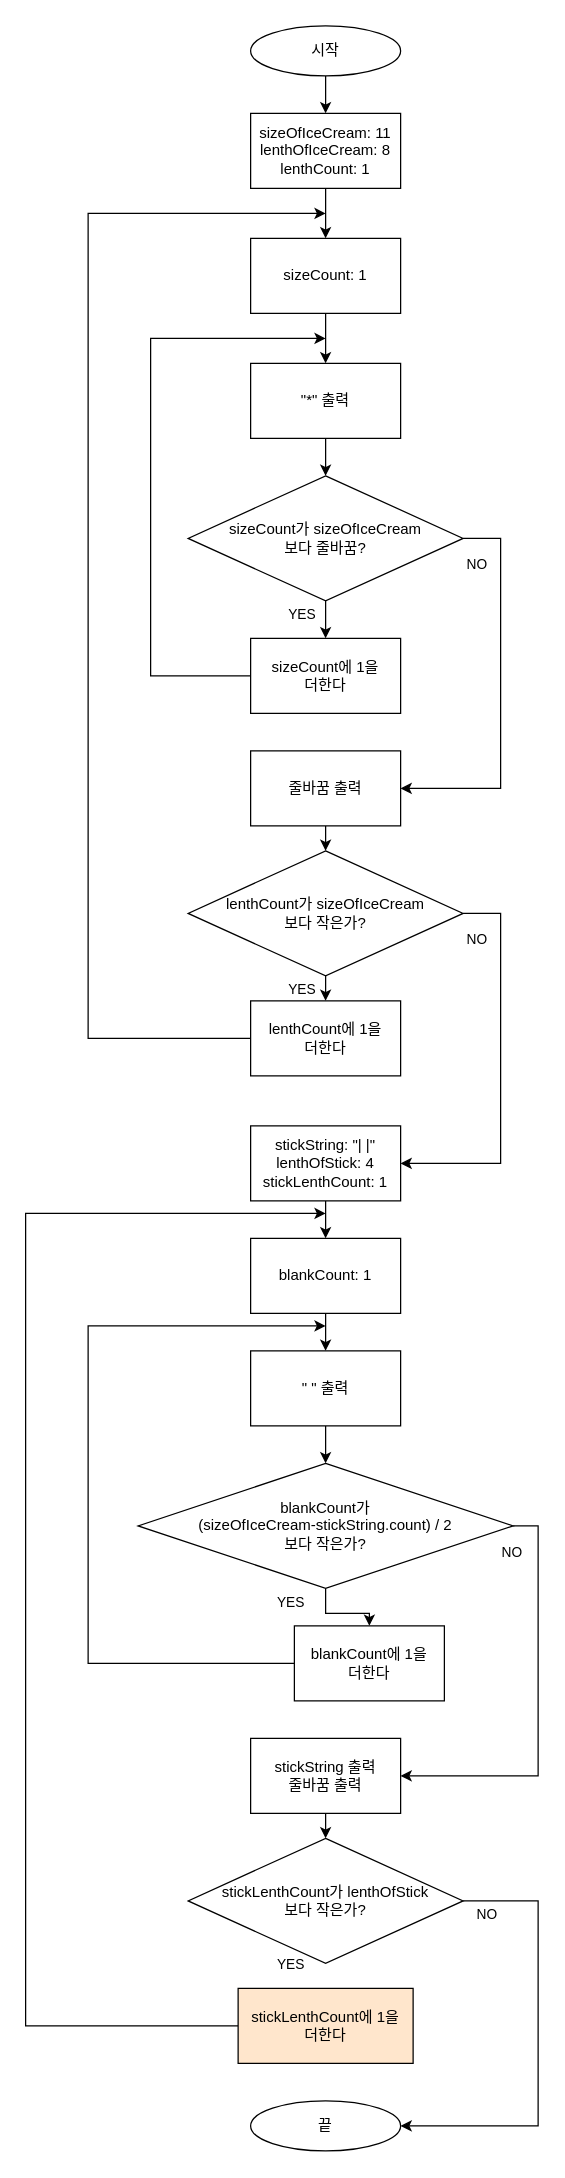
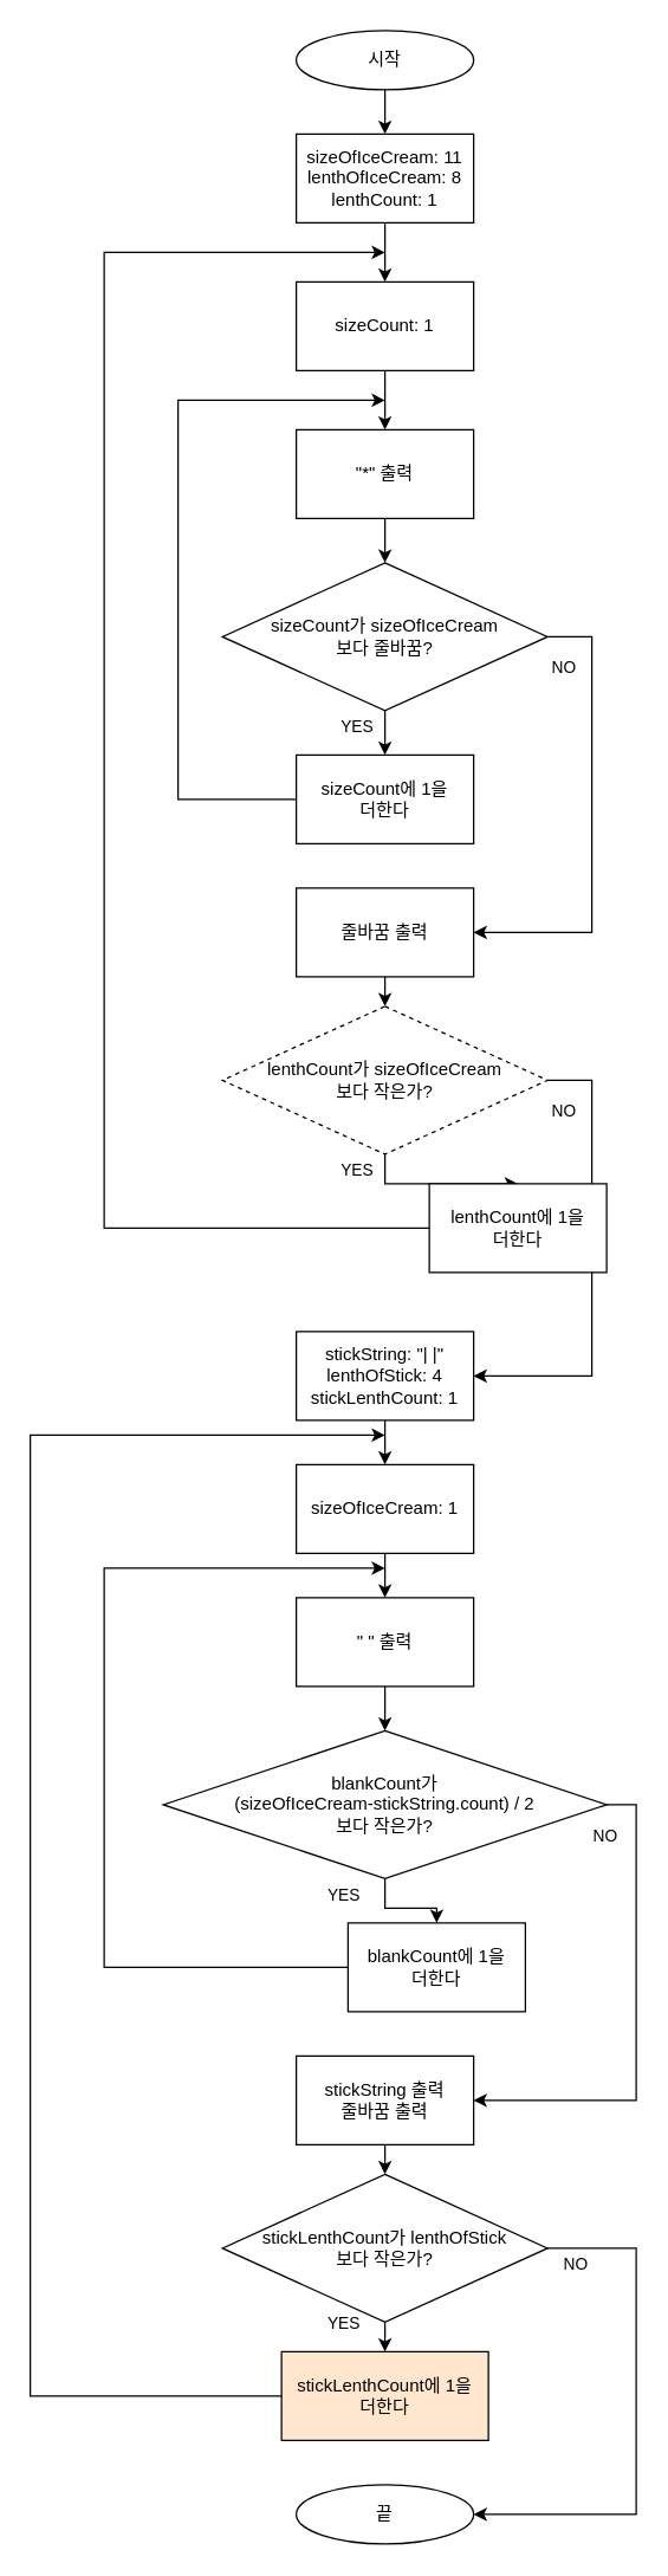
  <mxCell id="0" />
  <mxCell id="1" parent="0" />
  <mxCell id="2" value="시작" style="ellipse;whiteSpace=wrap;html=1;" vertex="1" parent="1"><mxGeometry x="200" y="20" width="120" height="40" as="geometry" /></mxCell>
  <mxCell id="3" value="sizeOfIceCream: 11&lt;br&gt;lenthOfIceCream: 8&lt;br&gt;lenthCount: 1" style="rounded=0;whiteSpace=wrap;html=1;" vertex="1" parent="1"><mxGeometry x="200" y="90" width="120" height="60" as="geometry" /></mxCell>
  <mxCell id="4" style="edgeStyle=orthogonalEdgeStyle;rounded=0;orthogonalLoop=1;jettySize=auto;html=1;exitX=0.5;exitY=1;exitDx=0;exitDy=0;entryX=0.5;entryY=0;entryDx=0;entryDy=0;" edge="1" parent="1" source="5" target="9"><mxGeometry relative="1" as="geometry" /></mxCell>
  <mxCell id="5" value="&quot;*&quot; 출력" style="rounded=0;whiteSpace=wrap;html=1;" vertex="1" parent="1"><mxGeometry x="200" y="290" width="120" height="60" as="geometry" /></mxCell>
  <mxCell id="6" value="sizeCount에 1을 &lt;br&gt;더한다" style="rounded=0;whiteSpace=wrap;html=1;" vertex="1" parent="1"><mxGeometry x="200" y="510" width="120" height="60" as="geometry" /></mxCell>
  <mxCell id="7" style="edgeStyle=orthogonalEdgeStyle;rounded=0;orthogonalLoop=1;jettySize=auto;html=1;exitX=0.5;exitY=1;exitDx=0;exitDy=0;entryX=0.5;entryY=0;entryDx=0;entryDy=0;" edge="1" parent="1" source="9" target="6"><mxGeometry relative="1" as="geometry" /></mxCell>
  <mxCell id="8" style="edgeStyle=orthogonalEdgeStyle;rounded=0;orthogonalLoop=1;jettySize=auto;html=1;exitX=1;exitY=0.5;exitDx=0;exitDy=0;entryX=1;entryY=0.5;entryDx=0;entryDy=0;" edge="1" parent="1" source="9" target="19"><mxGeometry relative="1" as="geometry"><Array as="points"><mxPoint x="400" y="430" /><mxPoint x="400" y="630" /></Array></mxGeometry></mxCell>
  <mxCell id="9" value="sizeCount가 sizeOfIceCream&lt;br&gt;보다 줄바꿈?" style="rhombus;whiteSpace=wrap;html=1;" vertex="1" parent="1"><mxGeometry x="150" y="380" width="220" height="100" as="geometry" /></mxCell>
  <mxCell id="10" value="" style="endArrow=classic;html=1;rounded=0;entryX=0.5;entryY=0;entryDx=0;entryDy=0;exitX=0.5;exitY=1;exitDx=0;exitDy=0;" edge="1" parent="1" source="2" target="3"><mxGeometry width="50" height="50" relative="1" as="geometry"><mxPoint x="240" y="130" as="sourcePoint" /><mxPoint x="290" y="80" as="targetPoint" /></mxGeometry></mxCell>
  <mxCell id="11" value="" style="edgeStyle=elbowEdgeStyle;elbow=horizontal;endArrow=classic;html=1;rounded=0;exitX=0;exitY=0.5;exitDx=0;exitDy=0;" edge="1" parent="1" source="6"><mxGeometry width="50" height="50" relative="1" as="geometry"><mxPoint x="150" y="250" as="sourcePoint" /><mxPoint x="260" y="270" as="targetPoint" /><Array as="points"><mxPoint x="120" y="170" /></Array></mxGeometry></mxCell>
  <mxCell id="12" value="YES" style="edgeLabel;html=1;align=center;verticalAlign=middle;resizable=0;points=[];" vertex="1" connectable="0" parent="11"><mxGeometry x="0.873" y="2" relative="1" as="geometry"><mxPoint x="11" y="222" as="offset" /></mxGeometry></mxCell>
  <mxCell id="13" value="NO" style="edgeLabel;html=1;align=center;verticalAlign=middle;resizable=0;points=[];" vertex="1" connectable="0" parent="11"><mxGeometry x="0.873" y="2" relative="1" as="geometry"><mxPoint x="151" y="182" as="offset" /></mxGeometry></mxCell>
  <mxCell id="14" value="YES" style="edgeLabel;html=1;align=center;verticalAlign=middle;resizable=0;points=[];" vertex="1" connectable="0" parent="11"><mxGeometry x="0.873" y="2" relative="1" as="geometry"><mxPoint x="11" y="522" as="offset" /></mxGeometry></mxCell>
  <mxCell id="15" value="NO" style="edgeLabel;html=1;align=center;verticalAlign=middle;resizable=0;points=[];" vertex="1" connectable="0" parent="11"><mxGeometry x="0.873" y="2" relative="1" as="geometry"><mxPoint x="151" y="482" as="offset" /></mxGeometry></mxCell>
  <mxCell id="16" style="edgeStyle=orthogonalEdgeStyle;rounded=0;orthogonalLoop=1;jettySize=auto;html=1;exitX=0.5;exitY=1;exitDx=0;exitDy=0;entryX=0.5;entryY=0;entryDx=0;entryDy=0;" edge="1" parent="1" source="18" target="25"><mxGeometry relative="1" as="geometry" /></mxCell>
  <mxCell id="17" style="edgeStyle=orthogonalEdgeStyle;rounded=0;orthogonalLoop=1;jettySize=auto;html=1;exitX=1;exitY=0.5;exitDx=0;exitDy=0;entryX=1;entryY=0.5;entryDx=0;entryDy=0;" edge="1" parent="1" source="18" target="27"><mxGeometry relative="1" as="geometry"><Array as="points"><mxPoint x="400" y="730" /><mxPoint x="400" y="930" /></Array></mxGeometry></mxCell>
- <mxCell id="18" value="lenthCount가 sizeOfIceCream&lt;br&gt;보다 작은가?" style="rhombus;whiteSpace=wrap;html=1;" vertex="1" parent="1"><mxGeometry x="150" y="680" width="220" height="100" as="geometry" /></mxCell>
+ <mxCell id="18" value="lenthCount가 sizeOfIceCream&lt;br&gt;보다 작은가?" style="rhombus;whiteSpace=wrap;html=1;dashed=1;" vertex="1" parent="1"><mxGeometry x="150" y="680" width="220" height="100" as="geometry" /></mxCell>
  <mxCell id="19" value="줄바꿈 출력" style="rounded=0;whiteSpace=wrap;html=1;" vertex="1" parent="1"><mxGeometry x="200" y="600" width="120" height="60" as="geometry" /></mxCell>
  <mxCell id="20" value="" style="endArrow=classic;html=1;rounded=0;entryX=0.5;entryY=0;entryDx=0;entryDy=0;exitX=0.5;exitY=1;exitDx=0;exitDy=0;" edge="1" parent="1" source="19" target="18"><mxGeometry width="50" height="50" relative="1" as="geometry"><mxPoint x="240" y="410" as="sourcePoint" /><mxPoint x="290" y="360" as="targetPoint" /></mxGeometry></mxCell>
  <mxCell id="21" value="" style="endArrow=classic;html=1;rounded=0;exitX=0.5;exitY=1;exitDx=0;exitDy=0;" edge="1" parent="1" source="3"><mxGeometry width="50" height="50" relative="1" as="geometry"><mxPoint x="260" y="160" as="sourcePoint" /><mxPoint x="260" y="190" as="targetPoint" /></mxGeometry></mxCell>
  <mxCell id="22" style="edgeStyle=orthogonalEdgeStyle;rounded=0;orthogonalLoop=1;jettySize=auto;html=1;exitX=0.5;exitY=1;exitDx=0;exitDy=0;entryX=0.5;entryY=0;entryDx=0;entryDy=0;" edge="1" parent="1" source="23" target="5"><mxGeometry relative="1" as="geometry" /></mxCell>
  <mxCell id="23" value="sizeCount: 1" style="rounded=0;whiteSpace=wrap;html=1;" vertex="1" parent="1"><mxGeometry x="200" y="190" width="120" height="60" as="geometry" /></mxCell>
  <mxCell id="24" style="edgeStyle=orthogonalEdgeStyle;rounded=0;orthogonalLoop=1;jettySize=auto;html=1;exitX=0;exitY=0.5;exitDx=0;exitDy=0;" edge="1" parent="1" source="25"><mxGeometry relative="1" as="geometry"><mxPoint x="260" y="170" as="targetPoint" /><Array as="points"><mxPoint x="70" y="830" /><mxPoint x="70" y="170" /></Array></mxGeometry></mxCell>
- <mxCell id="25" value="lenthCount에 1을 &lt;br&gt;더한다" style="rounded=0;whiteSpace=wrap;html=1;" vertex="1" parent="1"><mxGeometry x="200" y="800" width="120" height="60" as="geometry" /></mxCell>
+ <mxCell id="25" value="lenthCount에 1을 &lt;br&gt;더한다" style="rounded=0;whiteSpace=wrap;html=1;" vertex="1" parent="1"><mxGeometry x="290" y="800" width="120" height="60" as="geometry" /></mxCell>
  <mxCell id="26" style="edgeStyle=orthogonalEdgeStyle;rounded=0;orthogonalLoop=1;jettySize=auto;html=1;exitX=0.5;exitY=1;exitDx=0;exitDy=0;entryX=0.5;entryY=0;entryDx=0;entryDy=0;" edge="1" parent="1" source="27" target="29"><mxGeometry relative="1" as="geometry" /></mxCell>
  <mxCell id="27" value="stickString: &quot;| |&quot;&lt;br&gt;lenthOfStick: 4&lt;br&gt;stickLenthCount: 1" style="rounded=0;whiteSpace=wrap;html=1;" vertex="1" parent="1"><mxGeometry x="200" y="900" width="120" height="60" as="geometry" /></mxCell>
  <mxCell id="28" style="edgeStyle=orthogonalEdgeStyle;rounded=0;orthogonalLoop=1;jettySize=auto;html=1;exitX=0.5;exitY=1;exitDx=0;exitDy=0;entryX=0.5;entryY=0;entryDx=0;entryDy=0;" edge="1" parent="1" source="29" target="31"><mxGeometry relative="1" as="geometry" /></mxCell>
- <mxCell id="29" value="blankCount: 1" style="rounded=0;whiteSpace=wrap;html=1;" vertex="1" parent="1"><mxGeometry x="200" y="990" width="120" height="60" as="geometry" /></mxCell>
+ <mxCell id="29" value="sizeOfIceCream: 1" style="rounded=0;whiteSpace=wrap;html=1;" vertex="1" parent="1"><mxGeometry x="200" y="990" width="120" height="60" as="geometry" /></mxCell>
  <mxCell id="30" style="edgeStyle=orthogonalEdgeStyle;rounded=0;orthogonalLoop=1;jettySize=auto;html=1;exitX=0.5;exitY=1;exitDx=0;exitDy=0;entryX=0.5;entryY=0;entryDx=0;entryDy=0;" edge="1" source="31" target="35" parent="1"><mxGeometry relative="1" as="geometry" /></mxCell>
  <mxCell id="31" value="&quot; &quot; 출력" style="rounded=0;whiteSpace=wrap;html=1;" vertex="1" parent="1"><mxGeometry x="200" y="1080" width="120" height="60" as="geometry" /></mxCell>
  <mxCell id="32" value="blankCount에 1을 &lt;br&gt;더한다" style="rounded=0;whiteSpace=wrap;html=1;" vertex="1" parent="1"><mxGeometry x="235" y="1300" width="120" height="60" as="geometry" /></mxCell>
  <mxCell id="33" style="edgeStyle=orthogonalEdgeStyle;rounded=0;orthogonalLoop=1;jettySize=auto;html=1;exitX=0.5;exitY=1;exitDx=0;exitDy=0;entryX=0.5;entryY=0;entryDx=0;entryDy=0;" edge="1" source="35" target="32" parent="1"><mxGeometry relative="1" as="geometry" /></mxCell>
  <mxCell id="34" style="edgeStyle=orthogonalEdgeStyle;rounded=0;orthogonalLoop=1;jettySize=auto;html=1;exitX=1;exitY=0.5;exitDx=0;exitDy=0;entryX=1;entryY=0.5;entryDx=0;entryDy=0;" edge="1" parent="1" source="35" target="42"><mxGeometry relative="1" as="geometry" /></mxCell>
  <mxCell id="35" value="blankCount가 &lt;br&gt;(sizeOfIceCream-stickString.count) / 2&lt;br&gt;보다 작은가?" style="rhombus;whiteSpace=wrap;html=1;" vertex="1" parent="1"><mxGeometry x="110" y="1170" width="300" height="100" as="geometry" /></mxCell>
  <mxCell id="36" value="" style="edgeStyle=elbowEdgeStyle;elbow=horizontal;endArrow=classic;html=1;rounded=0;exitX=0;exitY=0.5;exitDx=0;exitDy=0;" edge="1" source="32" parent="1"><mxGeometry width="50" height="50" relative="1" as="geometry"><mxPoint x="150" y="1040" as="sourcePoint" /><mxPoint x="260" y="1060" as="targetPoint" /><Array as="points"><mxPoint x="70" y="1200" /></Array></mxGeometry></mxCell>
  <mxCell id="37" value="YES" style="edgeLabel;html=1;align=center;verticalAlign=middle;resizable=0;points=[];" vertex="1" connectable="0" parent="36"><mxGeometry x="0.873" y="2" relative="1" as="geometry"><mxPoint x="11" y="222" as="offset" /></mxGeometry></mxCell>
  <mxCell id="38" value="NO" style="edgeLabel;html=1;align=center;verticalAlign=middle;resizable=0;points=[];" vertex="1" connectable="0" parent="36"><mxGeometry x="0.873" y="2" relative="1" as="geometry"><mxPoint x="188" y="182" as="offset" /></mxGeometry></mxCell>
  <mxCell id="39" value="YES" style="edgeLabel;html=1;align=center;verticalAlign=middle;resizable=0;points=[];" vertex="1" connectable="0" parent="36"><mxGeometry x="0.873" y="2" relative="1" as="geometry"><mxPoint x="11" y="512" as="offset" /></mxGeometry></mxCell>
  <mxCell id="40" value="NO" style="edgeLabel;html=1;align=center;verticalAlign=middle;resizable=0;points=[];" vertex="1" connectable="0" parent="36"><mxGeometry x="0.873" y="2" relative="1" as="geometry"><mxPoint x="168" y="472" as="offset" /></mxGeometry></mxCell>
  <mxCell id="41" style="edgeStyle=orthogonalEdgeStyle;rounded=0;orthogonalLoop=1;jettySize=auto;html=1;exitX=0.5;exitY=1;exitDx=0;exitDy=0;entryX=0.5;entryY=0;entryDx=0;entryDy=0;" edge="1" parent="1" source="42" target="45"><mxGeometry relative="1" as="geometry" /></mxCell>
  <mxCell id="42" value="stickString 출력&lt;br&gt;줄바꿈 출력" style="rounded=0;whiteSpace=wrap;html=1;" vertex="1" parent="1"><mxGeometry x="200" y="1390" width="120" height="60" as="geometry" /></mxCell>
+ <mxCell id="43" style="edgeStyle=orthogonalEdgeStyle;rounded=0;orthogonalLoop=1;jettySize=auto;html=1;exitX=0.5;exitY=1;exitDx=0;exitDy=0;entryX=0.5;entryY=0;entryDx=0;entryDy=0;" edge="1" parent="1" source="45" target="47"><mxGeometry relative="1" as="geometry" /></mxCell>
  <mxCell id="44" style="edgeStyle=orthogonalEdgeStyle;rounded=0;orthogonalLoop=1;jettySize=auto;html=1;exitX=1;exitY=0.5;exitDx=0;exitDy=0;entryX=1;entryY=0.5;entryDx=0;entryDy=0;" edge="1" parent="1" source="45" target="48"><mxGeometry relative="1" as="geometry"><Array as="points"><mxPoint x="430" y="1520" /><mxPoint x="430" y="1700" /></Array></mxGeometry></mxCell>
  <mxCell id="45" value="stickLenthCount가 lenthOfStick&lt;br&gt;보다 작은가?" style="rhombus;whiteSpace=wrap;html=1;" vertex="1" parent="1"><mxGeometry x="150" y="1470" width="220" height="100" as="geometry" /></mxCell>
  <mxCell id="46" style="edgeStyle=orthogonalEdgeStyle;rounded=0;orthogonalLoop=1;jettySize=auto;html=1;exitX=0;exitY=0.5;exitDx=0;exitDy=0;" edge="1" parent="1" source="47"><mxGeometry relative="1" as="geometry"><mxPoint x="260" y="970" as="targetPoint" /><Array as="points"><mxPoint x="20" y="1620" /><mxPoint x="20" y="970" /></Array></mxGeometry></mxCell>
  <mxCell id="47" value="stickLenthCount에 1을 &lt;br&gt;더한다" style="rounded=0;whiteSpace=wrap;html=1;fillColor=#ffe6cc;" vertex="1" parent="1"><mxGeometry x="190" y="1590" width="140" height="60" as="geometry" /></mxCell>
  <mxCell id="48" value="끝" style="ellipse;whiteSpace=wrap;html=1;" vertex="1" parent="1"><mxGeometry x="200" y="1680" width="120" height="40" as="geometry" /></mxCell>
